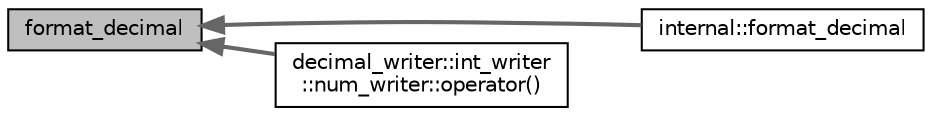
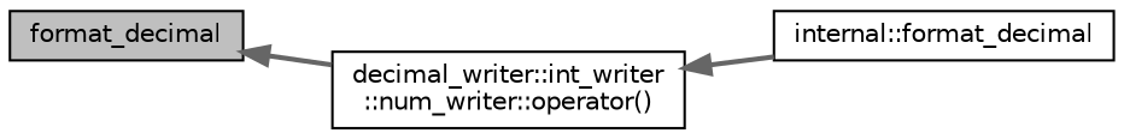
  digraph {
    rankdir=LR
    node [color=black fillcolor=white fontname=Helvetica fontsize=10 shape=record style=filled]
    edge [color=gray40 dir=back fontname=Helvetica fontsize=10 labelfontname=Helvetica labelfontsize=10 style=bold]
    n1 [fillcolor=grey75 fontcolor=black height=0.2 label=format_decimal width=0.4]
    n2 [height=0.2 label="internal::format_decimal" width=0.4]
    n3 [height=0.2 label="decimal_writer::int_writer\l::num_writer::operator()" width=0.4]
-   n1 -> n2
+   n3 -> n2
    n1 -> n3
  }
